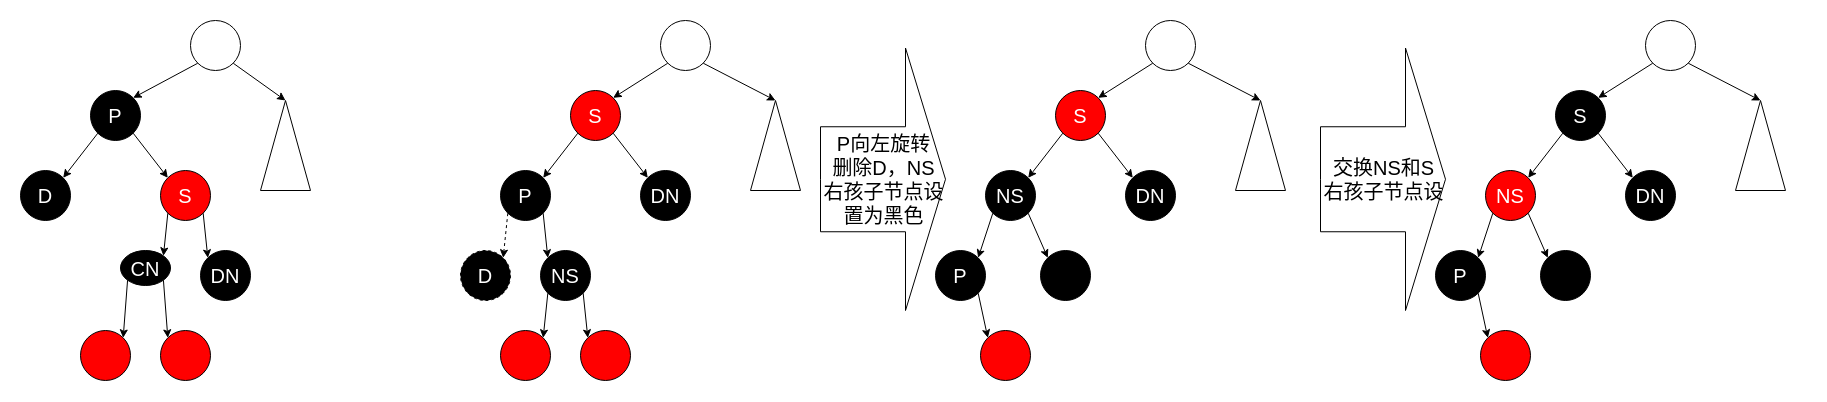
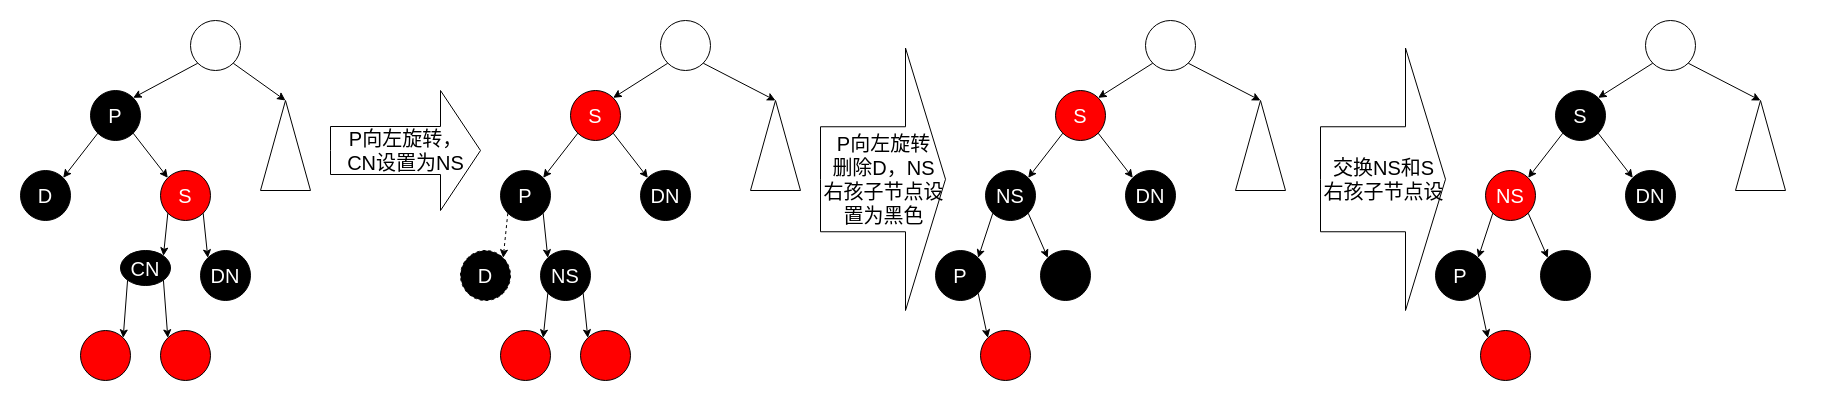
  <mxCell id="0" />
  <mxCell id="1" parent="0" />
  <mxCell id="2" style="edgeStyle=none;rounded=0;orthogonalLoop=1;jettySize=auto;html=1;exitX=0;exitY=1;exitDx=0;exitDy=0;entryX=1;entryY=0;entryDx=0;entryDy=0;fontSize=20;fontColor=#000000;" parent="1" source="4" target="16" edge="1"><mxGeometry relative="1" as="geometry" /></mxCell>
  <mxCell id="3" style="edgeStyle=none;rounded=0;orthogonalLoop=1;jettySize=auto;html=1;exitX=1;exitY=1;exitDx=0;exitDy=0;entryX=0;entryY=0;entryDx=0;entryDy=0;fontSize=20;fontColor=#FFFFFF;" parent="1" source="4" target="17" edge="1"><mxGeometry relative="1" as="geometry" /></mxCell>
  <mxCell id="4" value="&lt;font style=&quot;font-size: 20px;&quot; color=&quot;#ffffff&quot;&gt;S&lt;/font&gt;" style="ellipse;whiteSpace=wrap;html=1;aspect=fixed;fillColor=#FF0000;" parent="1" vertex="1"><mxGeometry x="160" y="170" width="50" height="50" as="geometry" /></mxCell>
  <mxCell id="5" style="edgeStyle=none;rounded=0;orthogonalLoop=1;jettySize=auto;html=1;exitX=0;exitY=1;exitDx=0;exitDy=0;entryX=1;entryY=0;entryDx=0;entryDy=0;fontSize=20;fontColor=#FFFFFF;" parent="1" source="7" target="8" edge="1"><mxGeometry relative="1" as="geometry" /></mxCell>
  <mxCell id="6" style="edgeStyle=none;rounded=0;orthogonalLoop=1;jettySize=auto;html=1;exitX=1;exitY=1;exitDx=0;exitDy=0;entryX=0;entryY=0;entryDx=0;entryDy=0;fontSize=20;fontColor=#FFFFFF;" parent="1" source="7" target="4" edge="1"><mxGeometry relative="1" as="geometry" /></mxCell>
  <mxCell id="7" value="&lt;font color=&quot;#ffffff&quot;&gt;&lt;span style=&quot;font-size: 20px;&quot;&gt;P&lt;br&gt;&lt;/span&gt;&lt;/font&gt;" style="ellipse;whiteSpace=wrap;html=1;aspect=fixed;fillColor=#000000;" parent="1" vertex="1"><mxGeometry x="90" y="90" width="50" height="50" as="geometry" /></mxCell>
  <mxCell id="8" value="&lt;font style=&quot;font-size: 20px;&quot; color=&quot;#ffffff&quot;&gt;D&lt;/font&gt;" style="ellipse;whiteSpace=wrap;html=1;aspect=fixed;fillColor=#000000;" parent="1" vertex="1"><mxGeometry x="20" y="170" width="50" height="50" as="geometry" /></mxCell>
  <mxCell id="9" style="edgeStyle=none;rounded=0;orthogonalLoop=1;jettySize=auto;html=1;exitX=0;exitY=1;exitDx=0;exitDy=0;entryX=1;entryY=0;entryDx=0;entryDy=0;fontSize=20;fontColor=#000000;" parent="1" source="11" target="7" edge="1"><mxGeometry relative="1" as="geometry" /></mxCell>
  <mxCell id="10" style="edgeStyle=none;rounded=0;orthogonalLoop=1;jettySize=auto;html=1;exitX=1;exitY=1;exitDx=0;exitDy=0;entryX=1;entryY=0.5;entryDx=0;entryDy=0;fontSize=20;fontColor=#000000;" parent="1" source="11" target="12" edge="1"><mxGeometry relative="1" as="geometry" /></mxCell>
  <mxCell id="11" value="&lt;font color=&quot;#ffffff&quot;&gt;&lt;span style=&quot;font-size: 20px;&quot;&gt;&lt;br&gt;&lt;/span&gt;&lt;/font&gt;" style="ellipse;whiteSpace=wrap;html=1;aspect=fixed;fillColor=#FFFFFF;" parent="1" vertex="1"><mxGeometry x="190" y="20" width="50" height="50" as="geometry" /></mxCell>
  <mxCell id="12" value="" style="triangle;whiteSpace=wrap;html=1;shadow=0;sketch=0;strokeColor=#000000;fontSize=20;fontColor=#000000;fillColor=#FFFFFF;rotation=-90;" parent="1" vertex="1"><mxGeometry x="240" y="120" width="90" height="50" as="geometry" /></mxCell>
+ <mxCell id="13" value="&lt;font color=&quot;#000000&quot;&gt;P向左旋转，&lt;br&gt;CN设置为NS&lt;br&gt;&lt;/font&gt;" style="html=1;shadow=0;dashed=0;align=center;verticalAlign=middle;shape=mxgraph.arrows2.arrow;dy=0.6;dx=40;notch=0;sketch=0;strokeColor=#000000;fontSize=20;fontColor=#FFFFFF;fillColor=#FFFFFF;" parent="1" vertex="1"><mxGeometry x="330" y="90" width="150" height="120" as="geometry" /></mxCell>
  <mxCell id="14" style="edgeStyle=none;rounded=0;orthogonalLoop=1;jettySize=auto;html=1;exitX=0;exitY=1;exitDx=0;exitDy=0;entryX=1;entryY=0;entryDx=0;entryDy=0;fontSize=20;fontColor=#FFFFFF;" edge="1" parent="1" source="16" target="33"><mxGeometry relative="1" as="geometry" /></mxCell>
  <mxCell id="15" style="edgeStyle=none;rounded=0;orthogonalLoop=1;jettySize=auto;html=1;exitX=1;exitY=1;exitDx=0;exitDy=0;entryX=0;entryY=0;entryDx=0;entryDy=0;fontSize=20;fontColor=#FFFFFF;" edge="1" parent="1" source="16" target="50"><mxGeometry relative="1" as="geometry" /></mxCell>
  <mxCell id="16" value="&lt;font style=&quot;font-size: 20px;&quot; color=&quot;#ffffff&quot;&gt;CN&lt;/font&gt;" style="ellipse;whiteSpace=wrap;html=1;aspect=fixed;fillColor=#000000;" parent="1" vertex="1"><mxGeometry x="120" y="250" width="50" height="35" as="geometry" /></mxCell>
  <mxCell id="17" value="&lt;font style=&quot;font-size: 20px;&quot; color=&quot;#ffffff&quot;&gt;DN&lt;/font&gt;" style="ellipse;whiteSpace=wrap;html=1;aspect=fixed;fillColor=#000000;" parent="1" vertex="1"><mxGeometry x="200" y="250" width="50" height="50" as="geometry" /></mxCell>
  <mxCell id="18" style="edgeStyle=none;rounded=0;orthogonalLoop=1;jettySize=auto;html=1;exitX=1;exitY=1;exitDx=0;exitDy=0;entryX=0;entryY=0;entryDx=0;entryDy=0;fontSize=20;fontColor=#FFFFFF;" parent="1" source="20" target="32" edge="1"><mxGeometry relative="1" as="geometry" /></mxCell>
  <mxCell id="19" style="edgeStyle=none;rounded=0;orthogonalLoop=1;jettySize=auto;html=1;exitX=0;exitY=1;exitDx=0;exitDy=0;entryX=1;entryY=0;entryDx=0;entryDy=0;fontSize=20;fontColor=#FFFFFF;" parent="1" source="20" target="23" edge="1"><mxGeometry relative="1" as="geometry"><mxPoint x="567.322" y="132.678" as="sourcePoint" /></mxGeometry></mxCell>
  <mxCell id="20" value="&lt;font style=&quot;font-size: 20px;&quot; color=&quot;#ffffff&quot;&gt;S&lt;/font&gt;" style="ellipse;whiteSpace=wrap;html=1;aspect=fixed;fillColor=#FF0000;" parent="1" vertex="1"><mxGeometry x="570" y="90" width="50" height="50" as="geometry" /></mxCell>
  <mxCell id="21" style="edgeStyle=none;rounded=0;orthogonalLoop=1;jettySize=auto;html=1;exitX=0;exitY=1;exitDx=0;exitDy=0;entryX=1;entryY=0;entryDx=0;entryDy=0;fontSize=20;fontColor=#FFFFFF;dashed=1;" parent="1" source="23" target="24" edge="1"><mxGeometry relative="1" as="geometry" /></mxCell>
  <mxCell id="22" style="edgeStyle=none;rounded=0;orthogonalLoop=1;jettySize=auto;html=1;exitX=1;exitY=1;exitDx=0;exitDy=0;entryX=0;entryY=0;entryDx=0;entryDy=0;fontSize=20;fontColor=#FFFFFF;" parent="1" source="23" target="31" edge="1"><mxGeometry relative="1" as="geometry" /></mxCell>
  <mxCell id="23" value="&lt;font color=&quot;#ffffff&quot;&gt;&lt;span style=&quot;font-size: 20px;&quot;&gt;P&lt;br&gt;&lt;/span&gt;&lt;/font&gt;" style="ellipse;whiteSpace=wrap;html=1;aspect=fixed;fillColor=#000000;" parent="1" vertex="1"><mxGeometry x="500" y="170" width="50" height="50" as="geometry" /></mxCell>
  <mxCell id="24" value="&lt;font style=&quot;font-size: 20px;&quot; color=&quot;#ffffff&quot;&gt;D&lt;/font&gt;" style="ellipse;whiteSpace=wrap;html=1;aspect=fixed;fillColor=#000000;dashed=1;" parent="1" vertex="1"><mxGeometry x="460" y="250" width="50" height="50" as="geometry" /></mxCell>
  <mxCell id="25" style="edgeStyle=none;rounded=0;orthogonalLoop=1;jettySize=auto;html=1;exitX=1;exitY=1;exitDx=0;exitDy=0;entryX=1;entryY=0.5;entryDx=0;entryDy=0;fontSize=20;fontColor=#000000;" parent="1" source="27" target="28" edge="1"><mxGeometry relative="1" as="geometry" /></mxCell>
  <mxCell id="26" style="edgeStyle=none;rounded=0;orthogonalLoop=1;jettySize=auto;html=1;exitX=0;exitY=1;exitDx=0;exitDy=0;entryX=1;entryY=0;entryDx=0;entryDy=0;fontSize=20;fontColor=#FFFFFF;" parent="1" source="27" target="20" edge="1"><mxGeometry relative="1" as="geometry" /></mxCell>
  <mxCell id="27" value="&lt;font color=&quot;#ffffff&quot;&gt;&lt;span style=&quot;font-size: 20px;&quot;&gt;&lt;br&gt;&lt;/span&gt;&lt;/font&gt;" style="ellipse;whiteSpace=wrap;html=1;aspect=fixed;fillColor=#FFFFFF;" parent="1" vertex="1"><mxGeometry x="660" y="20" width="50" height="50" as="geometry" /></mxCell>
  <mxCell id="28" value="" style="triangle;whiteSpace=wrap;html=1;shadow=0;sketch=0;strokeColor=#000000;fontSize=20;fontColor=#000000;fillColor=#FFFFFF;rotation=-90;" parent="1" vertex="1"><mxGeometry x="730" y="120" width="90" height="50" as="geometry" /></mxCell>
  <mxCell id="29" style="edgeStyle=none;rounded=0;orthogonalLoop=1;jettySize=auto;html=1;exitX=0;exitY=1;exitDx=0;exitDy=0;entryX=1;entryY=0;entryDx=0;entryDy=0;fontSize=20;fontColor=#FFFFFF;" edge="1" parent="1" source="31" target="34"><mxGeometry relative="1" as="geometry" /></mxCell>
  <mxCell id="30" style="edgeStyle=none;rounded=0;orthogonalLoop=1;jettySize=auto;html=1;exitX=1;exitY=1;exitDx=0;exitDy=0;entryX=0;entryY=0;entryDx=0;entryDy=0;fontSize=20;fontColor=#FFFFFF;" edge="1" parent="1" source="31" target="51"><mxGeometry relative="1" as="geometry" /></mxCell>
  <mxCell id="31" value="&lt;font style=&quot;font-size: 20px;&quot; color=&quot;#ffffff&quot;&gt;NS&lt;/font&gt;" style="ellipse;whiteSpace=wrap;html=1;aspect=fixed;fillColor=#000000;" parent="1" vertex="1"><mxGeometry x="540" y="250" width="50" height="50" as="geometry" /></mxCell>
  <mxCell id="32" value="&lt;font style=&quot;font-size: 20px;&quot; color=&quot;#ffffff&quot;&gt;DN&lt;/font&gt;" style="ellipse;whiteSpace=wrap;html=1;aspect=fixed;fillColor=#000000;" parent="1" vertex="1"><mxGeometry x="640" y="170" width="50" height="50" as="geometry" /></mxCell>
  <mxCell id="33" value="" style="ellipse;whiteSpace=wrap;html=1;aspect=fixed;fillColor=#FF0000;" vertex="1" parent="1"><mxGeometry x="80" y="330" width="50" height="50" as="geometry" /></mxCell>
  <mxCell id="34" value="" style="ellipse;whiteSpace=wrap;html=1;aspect=fixed;fillColor=#FF0000;" vertex="1" parent="1"><mxGeometry x="500" y="330" width="50" height="50" as="geometry" /></mxCell>
  <mxCell id="35" value="&lt;font color=&quot;#000000&quot;&gt;P向左旋转&lt;br&gt;删除D，NS&lt;br&gt;右孩子节点设&lt;br&gt;置为黑色&lt;br&gt;&lt;/font&gt;" style="html=1;shadow=0;dashed=0;align=center;verticalAlign=middle;shape=mxgraph.arrows2.arrow;dy=0.6;dx=40;notch=0;sketch=0;strokeColor=#000000;fontSize=20;fontColor=#FFFFFF;fillColor=#FFFFFF;" vertex="1" parent="1"><mxGeometry x="820" y="47.5" width="125" height="262.5" as="geometry" /></mxCell>
  <mxCell id="36" style="edgeStyle=none;rounded=0;orthogonalLoop=1;jettySize=auto;html=1;exitX=1;exitY=1;exitDx=0;exitDy=0;entryX=0;entryY=0;entryDx=0;entryDy=0;fontSize=20;fontColor=#FFFFFF;" edge="1" parent="1" source="38" target="47"><mxGeometry relative="1" as="geometry" /></mxCell>
  <mxCell id="37" style="edgeStyle=none;rounded=0;orthogonalLoop=1;jettySize=auto;html=1;exitX=0;exitY=1;exitDx=0;exitDy=0;entryX=1;entryY=0;entryDx=0;entryDy=0;fontSize=20;fontColor=#FFFFFF;" edge="1" parent="1" source="38" target="41"><mxGeometry relative="1" as="geometry"><mxPoint x="1052.322" y="132.678" as="sourcePoint" /></mxGeometry></mxCell>
  <mxCell id="38" value="&lt;font style=&quot;font-size: 20px;&quot; color=&quot;#ffffff&quot;&gt;S&lt;/font&gt;" style="ellipse;whiteSpace=wrap;html=1;aspect=fixed;fillColor=#FF0000;" vertex="1" parent="1"><mxGeometry x="1055" y="90" width="50" height="50" as="geometry" /></mxCell>
  <mxCell id="39" style="edgeStyle=none;rounded=0;orthogonalLoop=1;jettySize=auto;html=1;exitX=0;exitY=1;exitDx=0;exitDy=0;entryX=1;entryY=0;entryDx=0;entryDy=0;fontSize=20;fontColor=#FFFFFF;" edge="1" parent="1" source="41" target="49"><mxGeometry relative="1" as="geometry" /></mxCell>
  <mxCell id="40" style="edgeStyle=none;rounded=0;orthogonalLoop=1;jettySize=auto;html=1;exitX=1;exitY=1;exitDx=0;exitDy=0;entryX=0;entryY=0;entryDx=0;entryDy=0;fontSize=20;fontColor=#FFFFFF;" edge="1" parent="1" source="41" target="46"><mxGeometry relative="1" as="geometry" /></mxCell>
  <mxCell id="41" value="&lt;font color=&quot;#ffffff&quot;&gt;&lt;span style=&quot;font-size: 20px;&quot;&gt;NS&lt;br&gt;&lt;/span&gt;&lt;/font&gt;" style="ellipse;whiteSpace=wrap;html=1;aspect=fixed;fillColor=#000000;" vertex="1" parent="1"><mxGeometry x="985" y="170" width="50" height="50" as="geometry" /></mxCell>
  <mxCell id="42" style="edgeStyle=none;rounded=0;orthogonalLoop=1;jettySize=auto;html=1;exitX=1;exitY=1;exitDx=0;exitDy=0;entryX=1;entryY=0.5;entryDx=0;entryDy=0;fontSize=20;fontColor=#000000;" edge="1" parent="1" source="44" target="45"><mxGeometry relative="1" as="geometry" /></mxCell>
  <mxCell id="43" style="edgeStyle=none;rounded=0;orthogonalLoop=1;jettySize=auto;html=1;exitX=0;exitY=1;exitDx=0;exitDy=0;entryX=1;entryY=0;entryDx=0;entryDy=0;fontSize=20;fontColor=#FFFFFF;" edge="1" parent="1" source="44" target="38"><mxGeometry relative="1" as="geometry" /></mxCell>
  <mxCell id="44" value="&lt;font color=&quot;#ffffff&quot;&gt;&lt;span style=&quot;font-size: 20px;&quot;&gt;&lt;br&gt;&lt;/span&gt;&lt;/font&gt;" style="ellipse;whiteSpace=wrap;html=1;aspect=fixed;fillColor=#FFFFFF;" vertex="1" parent="1"><mxGeometry x="1145" y="20" width="50" height="50" as="geometry" /></mxCell>
  <mxCell id="45" value="" style="triangle;whiteSpace=wrap;html=1;shadow=0;sketch=0;strokeColor=#000000;fontSize=20;fontColor=#000000;fillColor=#FFFFFF;rotation=-90;" vertex="1" parent="1"><mxGeometry x="1215" y="120" width="90" height="50" as="geometry" /></mxCell>
  <mxCell id="46" value="" style="ellipse;whiteSpace=wrap;html=1;aspect=fixed;fillColor=#000000;" vertex="1" parent="1"><mxGeometry x="1040" y="250" width="50" height="50" as="geometry" /></mxCell>
  <mxCell id="47" value="&lt;font style=&quot;font-size: 20px;&quot; color=&quot;#ffffff&quot;&gt;DN&lt;/font&gt;" style="ellipse;whiteSpace=wrap;html=1;aspect=fixed;fillColor=#000000;" vertex="1" parent="1"><mxGeometry x="1125" y="170" width="50" height="50" as="geometry" /></mxCell>
  <mxCell id="48" style="edgeStyle=none;rounded=0;orthogonalLoop=1;jettySize=auto;html=1;exitX=1;exitY=1;exitDx=0;exitDy=0;entryX=0;entryY=0;entryDx=0;entryDy=0;fontSize=20;fontColor=#FFFFFF;" edge="1" parent="1" source="49" target="52"><mxGeometry relative="1" as="geometry" /></mxCell>
  <mxCell id="49" value="&lt;span style=&quot;color: rgb(255, 255, 255); font-size: 20px;&quot;&gt;P&lt;/span&gt;" style="ellipse;whiteSpace=wrap;html=1;aspect=fixed;fillColor=#000000;" vertex="1" parent="1"><mxGeometry x="935" y="250" width="50" height="50" as="geometry" /></mxCell>
  <mxCell id="50" value="" style="ellipse;whiteSpace=wrap;html=1;aspect=fixed;fillColor=#FF0000;" vertex="1" parent="1"><mxGeometry x="160" y="330" width="50" height="50" as="geometry" /></mxCell>
  <mxCell id="51" value="" style="ellipse;whiteSpace=wrap;html=1;aspect=fixed;fillColor=#FF0000;" vertex="1" parent="1"><mxGeometry x="580" y="330" width="50" height="50" as="geometry" /></mxCell>
  <mxCell id="52" value="" style="ellipse;whiteSpace=wrap;html=1;aspect=fixed;fillColor=#FF0000;" vertex="1" parent="1"><mxGeometry x="980" y="330" width="50" height="50" as="geometry" /></mxCell>
  <mxCell id="53" value="&lt;font color=&quot;#000000&quot;&gt;交换NS和S&lt;br&gt;右孩子节点设&lt;br&gt;&lt;/font&gt;" style="html=1;shadow=0;dashed=0;align=center;verticalAlign=middle;shape=mxgraph.arrows2.arrow;dy=0.6;dx=40;notch=0;sketch=0;strokeColor=#000000;fontSize=20;fontColor=#FFFFFF;fillColor=#FFFFFF;" vertex="1" parent="1"><mxGeometry x="1320" y="47.5" width="125" height="262.5" as="geometry" /></mxCell>
  <mxCell id="54" style="edgeStyle=none;rounded=0;orthogonalLoop=1;jettySize=auto;html=1;exitX=1;exitY=1;exitDx=0;exitDy=0;entryX=0;entryY=0;entryDx=0;entryDy=0;fontSize=20;fontColor=#FFFFFF;" edge="1" parent="1" source="56" target="65"><mxGeometry relative="1" as="geometry" /></mxCell>
  <mxCell id="55" style="edgeStyle=none;rounded=0;orthogonalLoop=1;jettySize=auto;html=1;exitX=0;exitY=1;exitDx=0;exitDy=0;entryX=1;entryY=0;entryDx=0;entryDy=0;fontSize=20;fontColor=#FFFFFF;" edge="1" parent="1" source="56" target="59"><mxGeometry relative="1" as="geometry"><mxPoint x="1552.322" y="132.678" as="sourcePoint" /></mxGeometry></mxCell>
  <mxCell id="56" value="&lt;font style=&quot;font-size: 20px;&quot; color=&quot;#ffffff&quot;&gt;S&lt;/font&gt;" style="ellipse;whiteSpace=wrap;html=1;aspect=fixed;fillColor=#000000;" vertex="1" parent="1"><mxGeometry x="1555" y="90" width="50" height="50" as="geometry" /></mxCell>
  <mxCell id="57" style="edgeStyle=none;rounded=0;orthogonalLoop=1;jettySize=auto;html=1;exitX=0;exitY=1;exitDx=0;exitDy=0;entryX=1;entryY=0;entryDx=0;entryDy=0;fontSize=20;fontColor=#FFFFFF;" edge="1" parent="1" source="59" target="67"><mxGeometry relative="1" as="geometry" /></mxCell>
  <mxCell id="58" style="edgeStyle=none;rounded=0;orthogonalLoop=1;jettySize=auto;html=1;exitX=1;exitY=1;exitDx=0;exitDy=0;entryX=0;entryY=0;entryDx=0;entryDy=0;fontSize=20;fontColor=#FFFFFF;" edge="1" parent="1" source="59" target="64"><mxGeometry relative="1" as="geometry" /></mxCell>
  <mxCell id="59" value="&lt;font color=&quot;#ffffff&quot;&gt;&lt;span style=&quot;font-size: 20px;&quot;&gt;NS&lt;br&gt;&lt;/span&gt;&lt;/font&gt;" style="ellipse;whiteSpace=wrap;html=1;aspect=fixed;fillColor=#FF0000;" vertex="1" parent="1"><mxGeometry x="1485" y="170" width="50" height="50" as="geometry" /></mxCell>
  <mxCell id="60" style="edgeStyle=none;rounded=0;orthogonalLoop=1;jettySize=auto;html=1;exitX=1;exitY=1;exitDx=0;exitDy=0;entryX=1;entryY=0.5;entryDx=0;entryDy=0;fontSize=20;fontColor=#000000;" edge="1" parent="1" source="62" target="63"><mxGeometry relative="1" as="geometry" /></mxCell>
  <mxCell id="61" style="edgeStyle=none;rounded=0;orthogonalLoop=1;jettySize=auto;html=1;exitX=0;exitY=1;exitDx=0;exitDy=0;entryX=1;entryY=0;entryDx=0;entryDy=0;fontSize=20;fontColor=#FFFFFF;" edge="1" parent="1" source="62" target="56"><mxGeometry relative="1" as="geometry" /></mxCell>
  <mxCell id="62" value="&lt;font color=&quot;#ffffff&quot;&gt;&lt;span style=&quot;font-size: 20px;&quot;&gt;&lt;br&gt;&lt;/span&gt;&lt;/font&gt;" style="ellipse;whiteSpace=wrap;html=1;aspect=fixed;fillColor=#FFFFFF;" vertex="1" parent="1"><mxGeometry x="1645" y="20" width="50" height="50" as="geometry" /></mxCell>
  <mxCell id="63" value="" style="triangle;whiteSpace=wrap;html=1;shadow=0;sketch=0;strokeColor=#000000;fontSize=20;fontColor=#000000;fillColor=#FFFFFF;rotation=-90;" vertex="1" parent="1"><mxGeometry x="1715" y="120" width="90" height="50" as="geometry" /></mxCell>
  <mxCell id="64" value="" style="ellipse;whiteSpace=wrap;html=1;aspect=fixed;fillColor=#000000;" vertex="1" parent="1"><mxGeometry x="1540" y="250" width="50" height="50" as="geometry" /></mxCell>
  <mxCell id="65" value="&lt;font style=&quot;font-size: 20px;&quot; color=&quot;#ffffff&quot;&gt;DN&lt;/font&gt;" style="ellipse;whiteSpace=wrap;html=1;aspect=fixed;fillColor=#000000;" vertex="1" parent="1"><mxGeometry x="1625" y="170" width="50" height="50" as="geometry" /></mxCell>
  <mxCell id="66" style="edgeStyle=none;rounded=0;orthogonalLoop=1;jettySize=auto;html=1;exitX=1;exitY=1;exitDx=0;exitDy=0;entryX=0;entryY=0;entryDx=0;entryDy=0;fontSize=20;fontColor=#FFFFFF;" edge="1" parent="1" source="67" target="68"><mxGeometry relative="1" as="geometry" /></mxCell>
  <mxCell id="67" value="&lt;span style=&quot;color: rgb(255, 255, 255); font-size: 20px;&quot;&gt;P&lt;/span&gt;" style="ellipse;whiteSpace=wrap;html=1;aspect=fixed;fillColor=#000000;" vertex="1" parent="1"><mxGeometry x="1435" y="250" width="50" height="50" as="geometry" /></mxCell>
  <mxCell id="68" value="" style="ellipse;whiteSpace=wrap;html=1;aspect=fixed;fillColor=#FF0000;" vertex="1" parent="1"><mxGeometry x="1480" y="330" width="50" height="50" as="geometry" /></mxCell>
